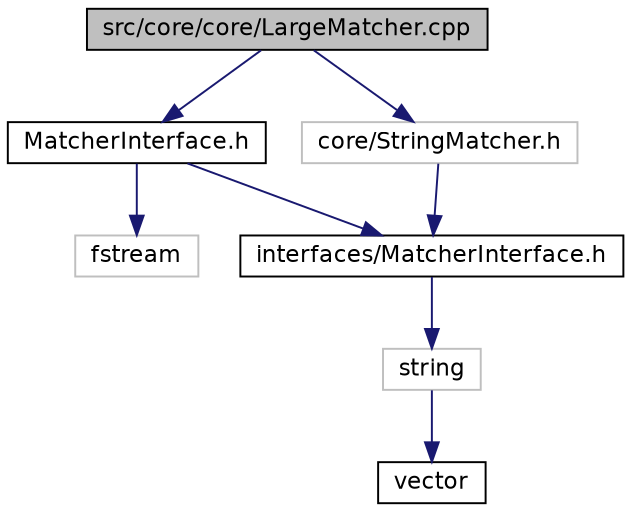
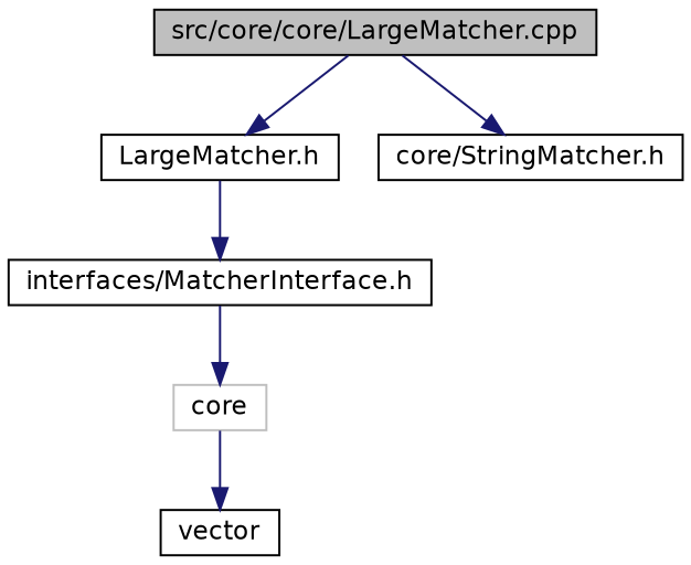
  digraph {
    node [color=black fillcolor=white fontname=Helvetica fontsize=12 shape=record style=filled]
    edge [color=midnightblue fontname=Helvetica fontsize=12 labelfontname=Helvetica labelfontsize=12 style=solid]
    n1 [fillcolor=grey75 fontcolor=black height=0.2 label="src/core/core/LargeMatcher.cpp" width=0.4]
-   n2 [height=0.2 label="MatcherInterface.h" width=0.4]
-   n3 [color=grey75 height=0.2 label="core/StringMatcher.h" width=0.4]
-   n4 [color=grey75 height=0.2 label=fstream width=0.4]
+   n2 [height=0.2 label="LargeMatcher.h" width=0.4]
+   n3 [height=0.2 label="core/StringMatcher.h" width=0.4]
    n5 [height=0.2 label="interfaces/MatcherInterface.h" width=0.4]
-   n6 [color=grey75 height=0.2 label=string width=0.4]
+   n6 [color=grey75 height=0.2 label=core width=0.4]
    n7 [height=0.2 label=vector width=0.4]
    n1 -> n2
    n1 -> n3
-   n2 -> n4
    n2 -> n5
-   n3 -> n5
    n5 -> n6
    n6 -> n7
  }
